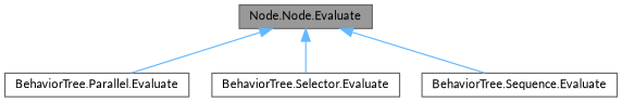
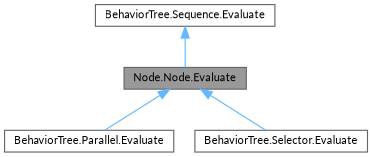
  digraph {
    fontname=Lato
    rankdir=TB
    node [color=grey40 fillcolor=white fontname=Lato fontsize=10 shape=box style=filled]
    edge [color=steelblue1 dir=back fontname=Lato fontsize=10 labelfontname=Helvetica labelfontsize=10 style=solid]
    n1 [color=gray40 fillcolor=grey60 fontcolor=black height=0.2 label="Node.Node.Evaluate" width=0.4]
    n2 [height=0.2 label="BehaviorTree.Parallel.Evaluate" width=0.4]
    n3 [height=0.2 label="BehaviorTree.Selector.Evaluate" width=0.4]
    n4 [height=0.2 label="BehaviorTree.Sequence.Evaluate" width=0.4]
    n1 -> n2
    n1 -> n3
-   n1 -> n4
+   n4 -> n1
  }
